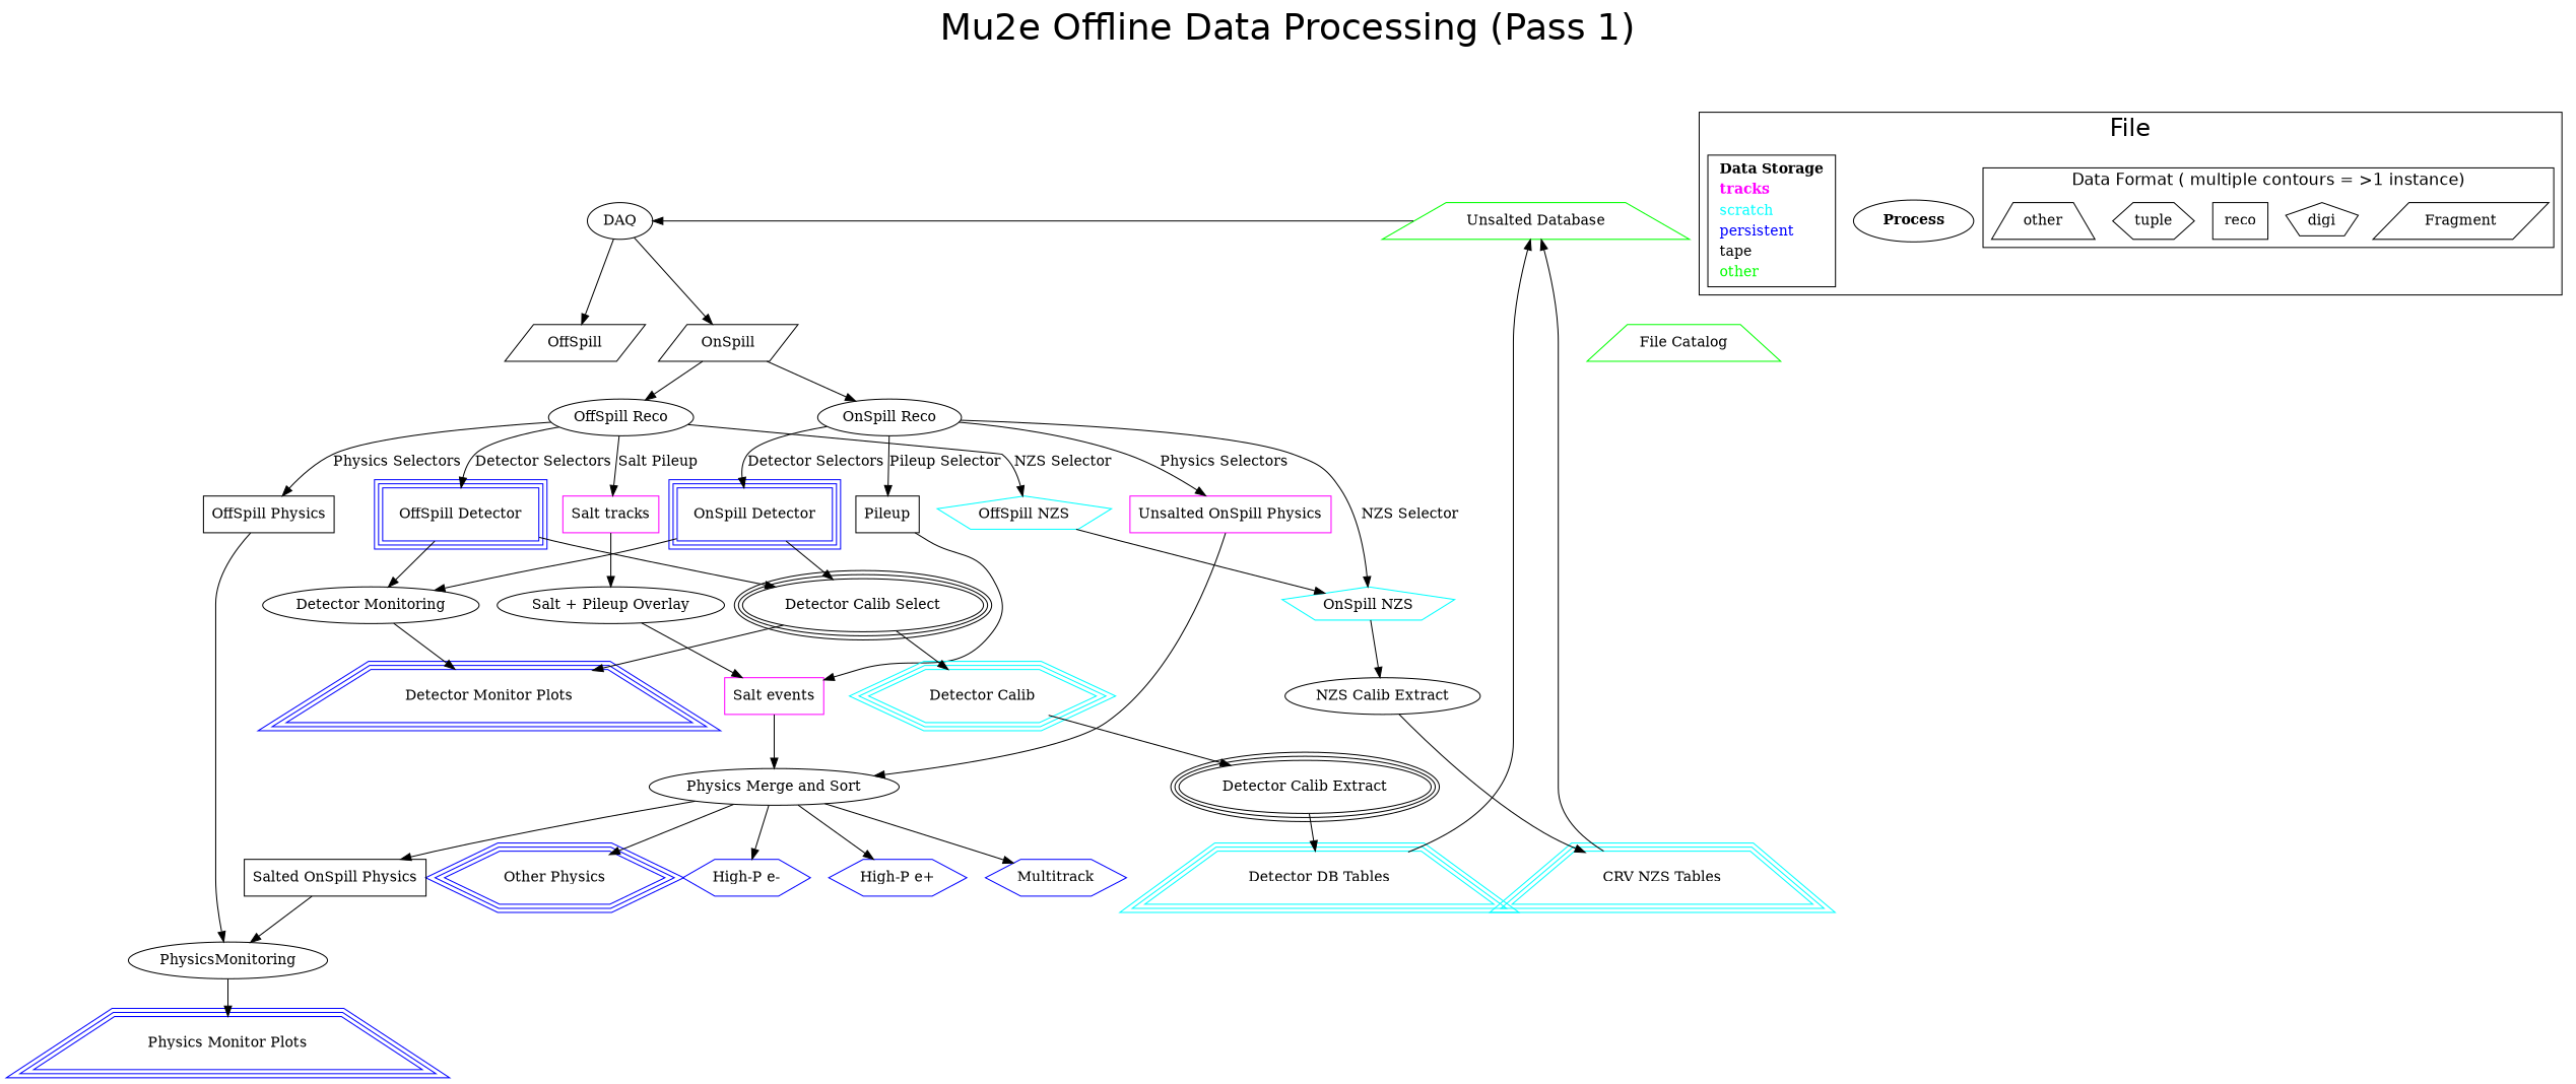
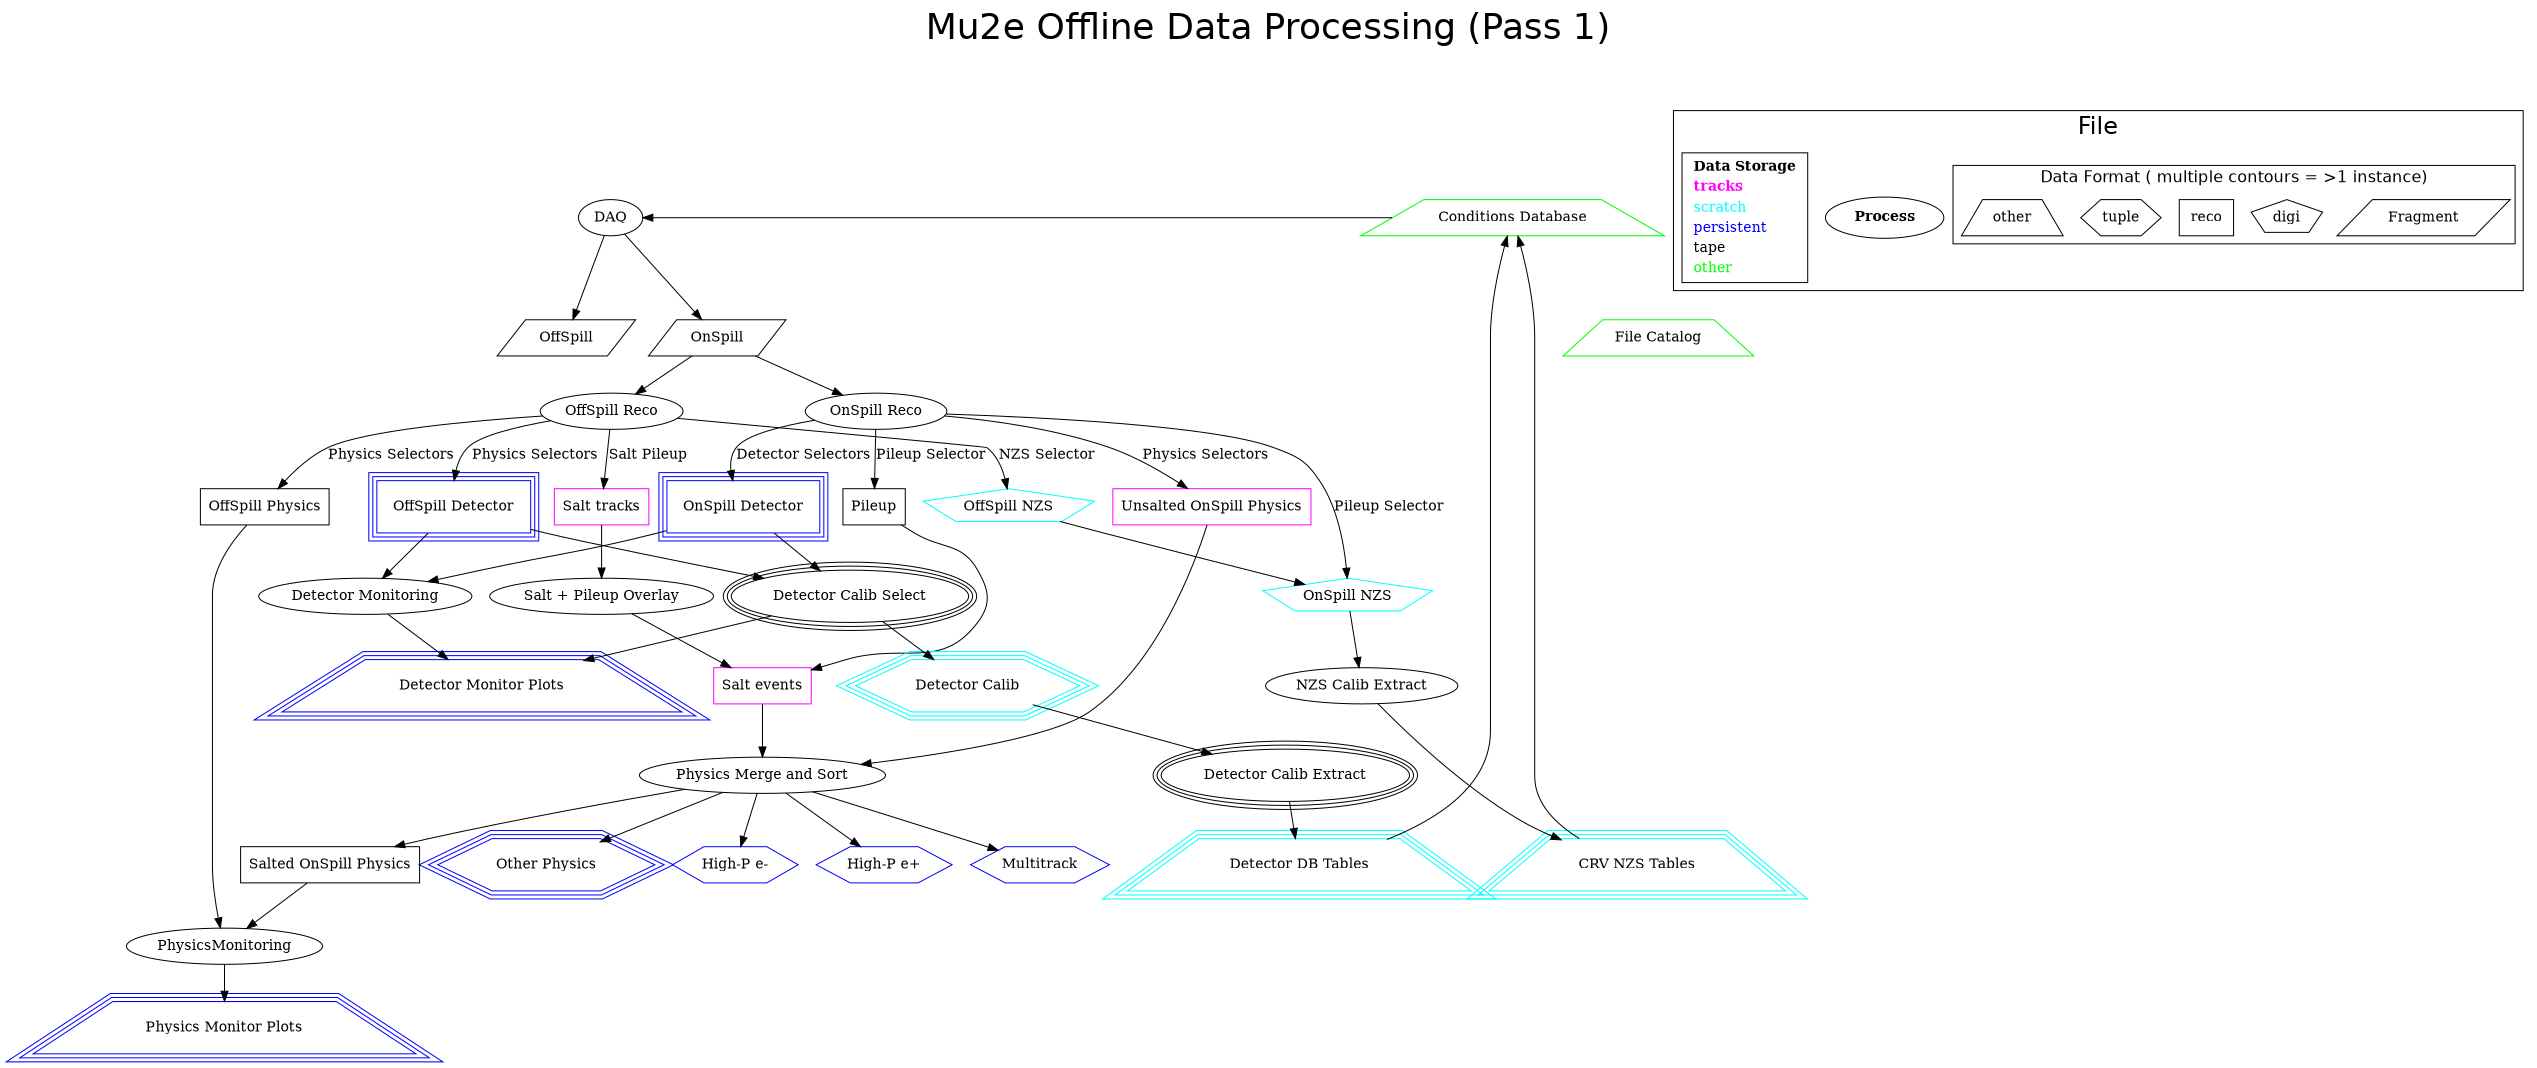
  digraph {
    fontname=Helvetica
    fontsize=36
    label="Mu2e Offline Data Processing (Pass 1)"
    labelloc=t
    node [shape=box]
    n1 [label=DAQ shape=ellipse]
-   n2 [color=green label="Unsalted Database" shape=trapezium]
+   n2 [color=green label="Conditions Database" shape=trapezium]
    n3 [color=green label="File Catalog" shape=trapezium]
    n4 [label=OffSpill shape=parallelogram]
    n5 [label=OnSpill shape=parallelogram]
    n6 [color=cyan label="Detector DB Tables" peripheries=3 shape=trapezium]
    n7 [color=cyan label="CRV NZS Tables" peripheries=3 shape=trapezium]
    n8 [color=black label="OffSpill Physics"]
    n9 [label=Fragment shape=parallelogram]
    digi [lable=Reco shape=pentagon]
    reco [lable=Reco]
    tuple [lable=Tuple shape=hexagon]
    other [lable=Other shape=trapezium]
    n14 [color=black label=<<table border="0" cellborder="0" cellspacing="1">               <tr><td align="center"><b>Process</b></td></tr>               </table>> shape=ellipse]
    n15 [color=black label=<<table border="0" cellborder="0" cellspacing="1">               <tr><td align="center"><b>Data Storage</b></td></tr>               <tr><td align="left"><b><font color="fuchsia">tracks</font></b></td></tr>               <tr><td align="left"><font color="cyan">scratch</font></td></tr>               <tr><td align="left"><font color="blue">persistent</font></td></tr>               <tr><td align="left"><font color="black">tape</font></td></tr>               <tr><td align="left"><font color="green">other</font></td></tr>               </table>>]
    n16 [label="OffSpill Reco" shape=oval]
    n17 [label="OnSpill Reco" shape=oval]
    PhysicsMonitoring [shape=""]
    n19 [color=fuchsia label="Salt tracks"]
    n20 [color=blue label="OffSpill Detector" peripheries=3]
    n21 [color=cyan label="OffSpill NZS" shape=pentagon]
    n22 [color=fuchsia label="Unsalted OnSpill Physics"]
    n23 [color=blue label="OnSpill Detector" peripheries=3]
    n24 [color=cyan label="OnSpill NZS" shape=pentagon]
    n25 [label=Pileup]
    n26 [label="Physics Merge and Sort" shape=oval]
    n27 [color=blue label="Other Physics" peripheries=3 shape=hexagon]
    n28 [color=blue label="High-P e-" shape=hexagon]
    n29 [color=blue label="High-P e+" shape=hexagon]
    n30 [color=blue label=Multitrack shape=hexagon]
    n31 [color=black label="Salted OnSpill Physics"]
    n32 [color=blue label="Physics Monitor Plots" peripheries=3 shape=trapezium]
    n33 [label="Salt + Pileup Overlay" shape=oval]
    n34 [color=fuchsia label="Salt events"]
    n35 [label="Detector Calib Select" peripheries=3 shape=oval]
    n36 [label="Detector Monitoring" shape=oval]
    n37 [color=cyan label="Detector Calib" peripheries=3 shape=hexagon]
    n38 [color=blue label="Detector Monitor Plots" peripheries=3 shape=trapezium]
    n39 [label="NZS Calib Extract" shape=oval]
    n40 [label="Detector Calib Extract" peripheries=3 shape=oval]
    subgraph sub_1 {
      rank=same
      n1
      n2
    }
    subgraph sub_2 {
      rank=same
      n3
      n4
      n5
    }
    subgraph sub_3 {
      rank=same
      n6
      n7
    }
    subgraph sub_4 {
      rank=same
      n8
    }
    subgraph cluster_5 {
      color=black
      fontsize=24
      label=File
      rankdir=TB
      n14
      n15
      subgraph cluster_6 {
        color=black
        fontsize=16
        label="Data Format ( multiple contours = >1 instance)"
        rankdir=TB
        subgraph sub_7 {
          color=black
          fontsize=16
          label="Data Format ( multiple contours = >1 instance)"
          rank=same
          rankdir=TB
          n9
          digi
          reco
          tuple
          other
        }
      }
    }
    n1 -> n4
    n1 -> n5
    n2 -> n1 [constraint=false]
    n5 -> n16
    n5 -> n17
    n6 -> n2
    n7 -> n2
    n8 -> PhysicsMonitoring
    n16 -> n8 [label="Physics Selectors"]
    n16 -> n19 [label="Salt Pileup"]
-   n16 -> n20 [label="Detector Selectors"]
+   n16 -> n20 [label="Physics Selectors"]
    n16 -> n21 [label="NZS Selector"]
    n17 -> n22 [label="Physics Selectors"]
    n17 -> n23 [label="Detector Selectors"]
-   n17 -> n24 [label="NZS Selector"]
+   n17 -> n24 [label="Pileup Selector"]
    n17 -> n25 [label="Pileup Selector"]
    PhysicsMonitoring -> n32
    n19 -> n33
    n20 -> n35
    n20 -> n36
    n21 -> n24
    n22 -> n26
    n23 -> n35
    n23 -> n36
    n24 -> n39
    n25 -> n34
    n26 -> n27
    n26 -> n28
    n26 -> n29
    n26 -> n30
    n26 -> n31
    n31 -> PhysicsMonitoring
    n33 -> n34
    n34 -> n26
    n35 -> n37
    n35 -> n38
    n36 -> n38
    n37 -> n40
    n39 -> n7
    n40 -> n6
  }
